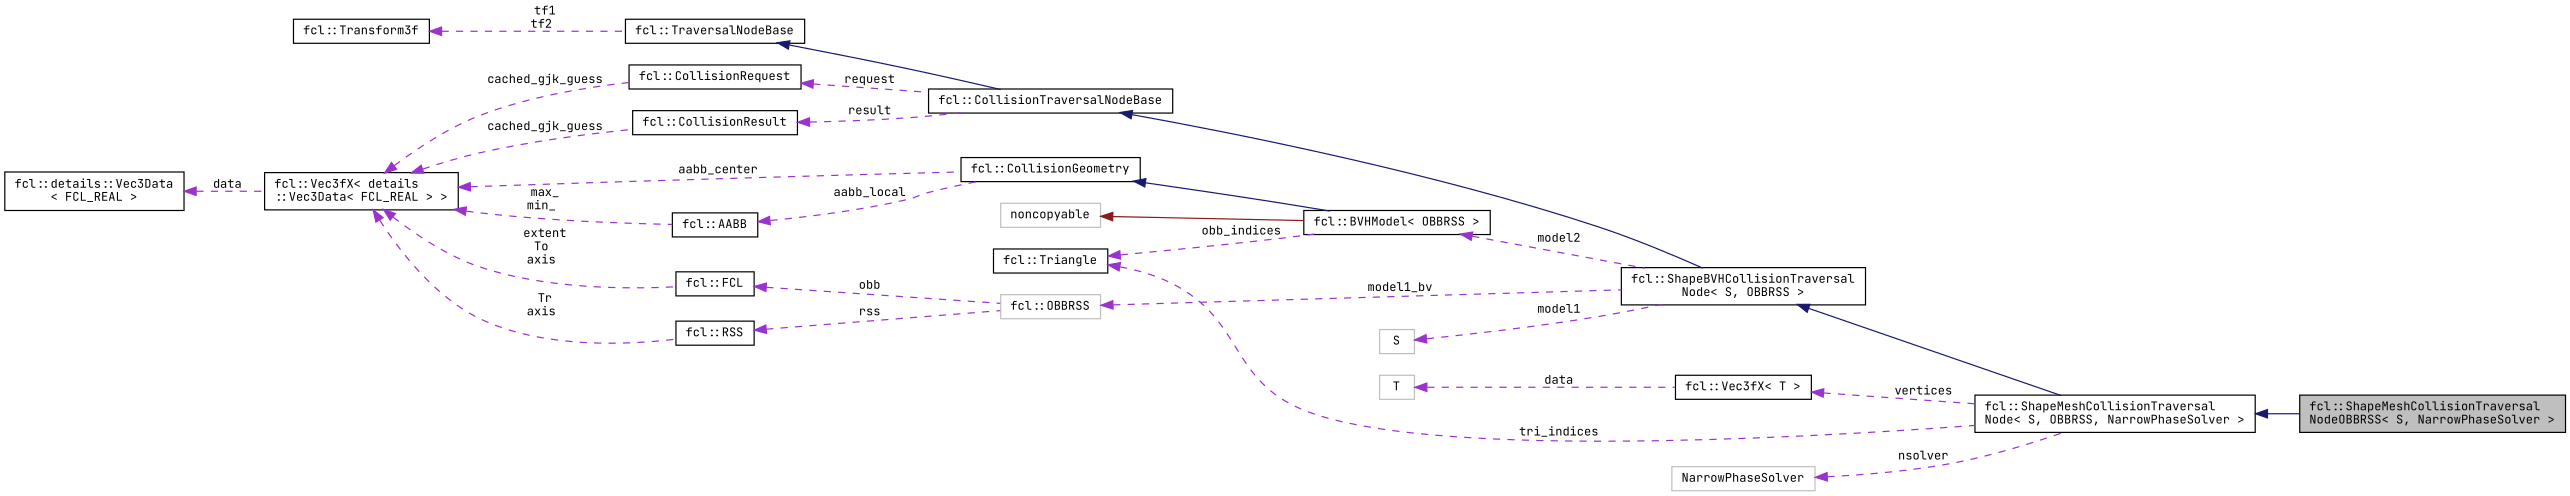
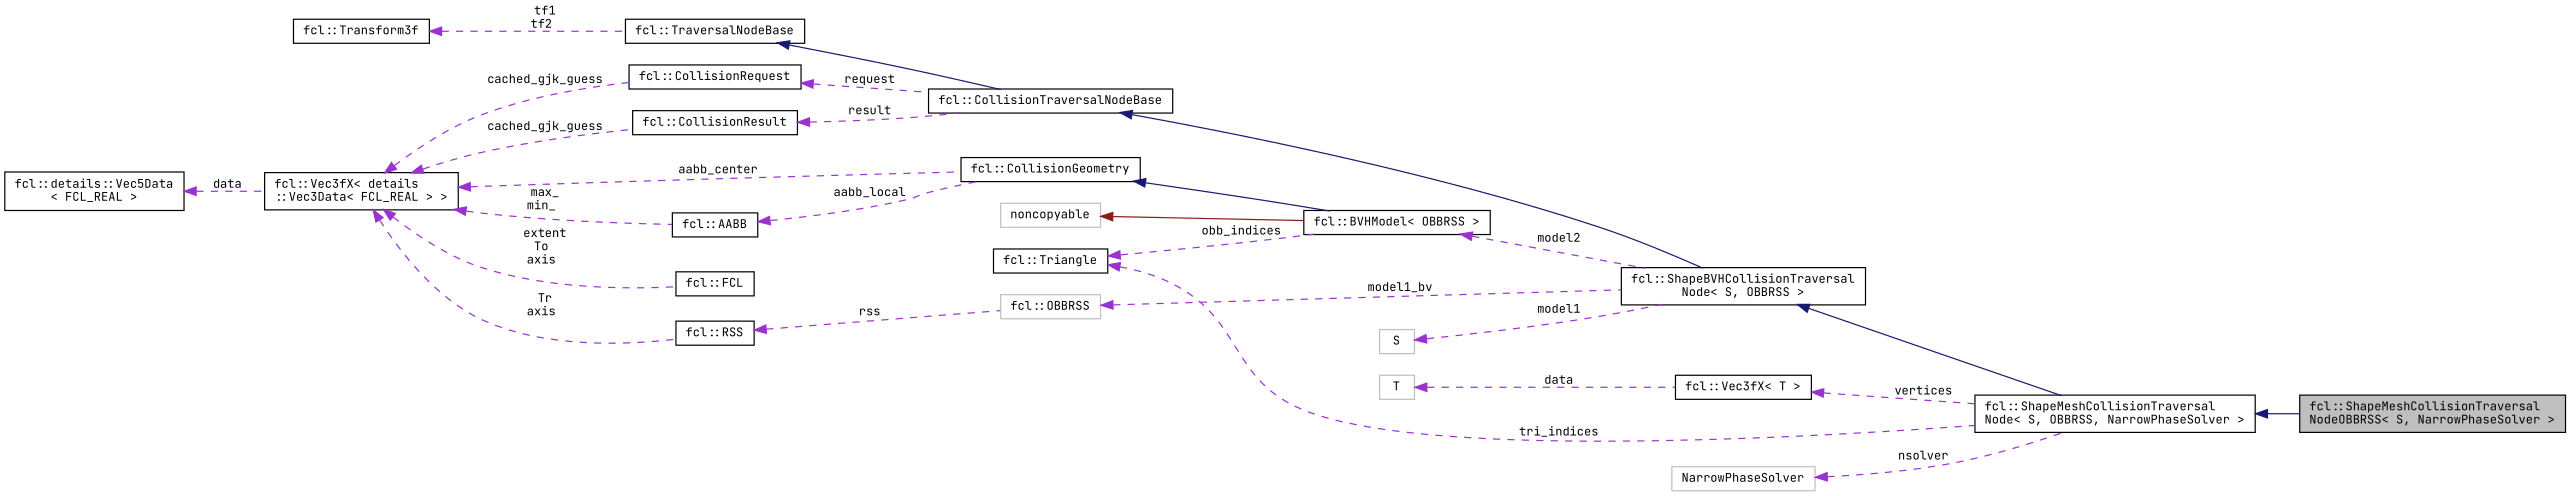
  digraph {
    fontname="JetBrains Mono"
    rankdir=LR
    node [color=black fillcolor=white fontname="JetBrains Mono" fontsize=10 shape=record style=filled]
    edge [color=darkorchid3 dir=back fontname="JetBrains Mono" fontsize=10 labelfontname=FreeSans labelfontsize=10 style=dashed]
    n1 [fillcolor=grey75 fontcolor=black height=0.2 label="fcl::ShapeMeshCollisionTraversal\lNodeOBBRSS\< S, NarrowPhaseSolver \>" width=0.4]
    n2 [height=0.2 label="fcl::ShapeMeshCollisionTraversal\lNode\< S, OBBRSS, NarrowPhaseSolver \>" width=0.4]
    n3 [height=0.2 label="fcl::ShapeBVHCollisionTraversal\lNode\< S, OBBRSS \>" width=0.4]
    n4 [height=0.2 label="fcl::CollisionTraversalNodeBase" width=0.4]
    n5 [height=0.2 label="fcl::TraversalNodeBase" width=0.4]
    n6 [height=0.2 label="fcl::Transform3f" width=0.4]
    n7 [height=0.2 label="fcl::CollisionRequest" width=0.4]
    n8 [height=0.2 label="fcl::Vec3fX\< details\l::Vec3Data\< FCL_REAL \> \>" width=0.4]
    n9 [height=0.2 label="fcl::CollisionResult" width=0.4]
    n10 [height=0.2 label="fcl::CollisionGeometry" width=0.4]
    n11 [height=0.2 label="fcl::AABB" width=0.4]
    n12 [height=0.2 label="fcl::FCL" width=0.4]
    n13 [height=0.2 label="fcl::RSS" width=0.4]
    n14 [height=0.2 label="fcl::BVHModel\< OBBRSS \>" width=0.4]
    n15 [color=grey75 height=0.2 label="fcl::OBBRSS" width=0.4]
-   n16 [height=0.2 label="fcl::details::Vec3Data\l\< FCL_REAL \>" width=0.4]
+   n16 [height=0.2 label="fcl::details::Vec5Data\l\< FCL_REAL \>" width=0.4]
    n17 [color=grey75 height=0.2 label=noncopyable width=0.4]
    n18 [height=0.2 label="fcl::Vec3fX\< T \>" width=0.4]
    n19 [color=grey75 height=0.2 label=T width=0.4]
    n20 [height=0.2 label="fcl::Triangle" width=0.4]
    n21 [color=grey75 height=0.2 label=S width=0.4]
    n22 [color=grey75 height=0.2 label=NarrowPhaseSolver width=0.4]
    n2 -> n1 [color=midnightblue style=solid]
    n3 -> n2 [color=midnightblue style=solid]
    n4 -> n3 [color=midnightblue style=solid]
    n5 -> n4 [color=midnightblue style=solid]
    n6 -> n5 [label=" tf1\ntf2"]
    n7 -> n4 [label=" request"]
    n8 -> n7 [label=" cached_gjk_guess"]
    n8 -> n9 [label=" cached_gjk_guess"]
    n8 -> n10 [label=" aabb_center"]
    n8 -> n11 [label=" max_\nmin_"]
    n8 -> n12 [label=" extent\nTo\naxis"]
    n8 -> n13 [label=" Tr\naxis"]
    n9 -> n4 [label=" result"]
    n10 -> n14 [color=midnightblue style=solid]
    n11 -> n10 [label=" aabb_local"]
-   n12 -> n15 [label=" obb"]
    n13 -> n15 [label=" rss"]
    n14 -> n3 [label=" model2"]
    n15 -> n3 [label=" model1_bv"]
    n16 -> n8 [label=" data"]
    n17 -> n14 [color=firebrick4 style=solid]
    n18 -> n2 [label=" vertices"]
    n19 -> n18 [label=" data"]
    n20 -> n2 [label=" tri_indices"]
    n20 -> n14 [label=" obb_indices"]
    n21 -> n3 [label=" model1"]
    n22 -> n2 [label=" nsolver"]
  }
